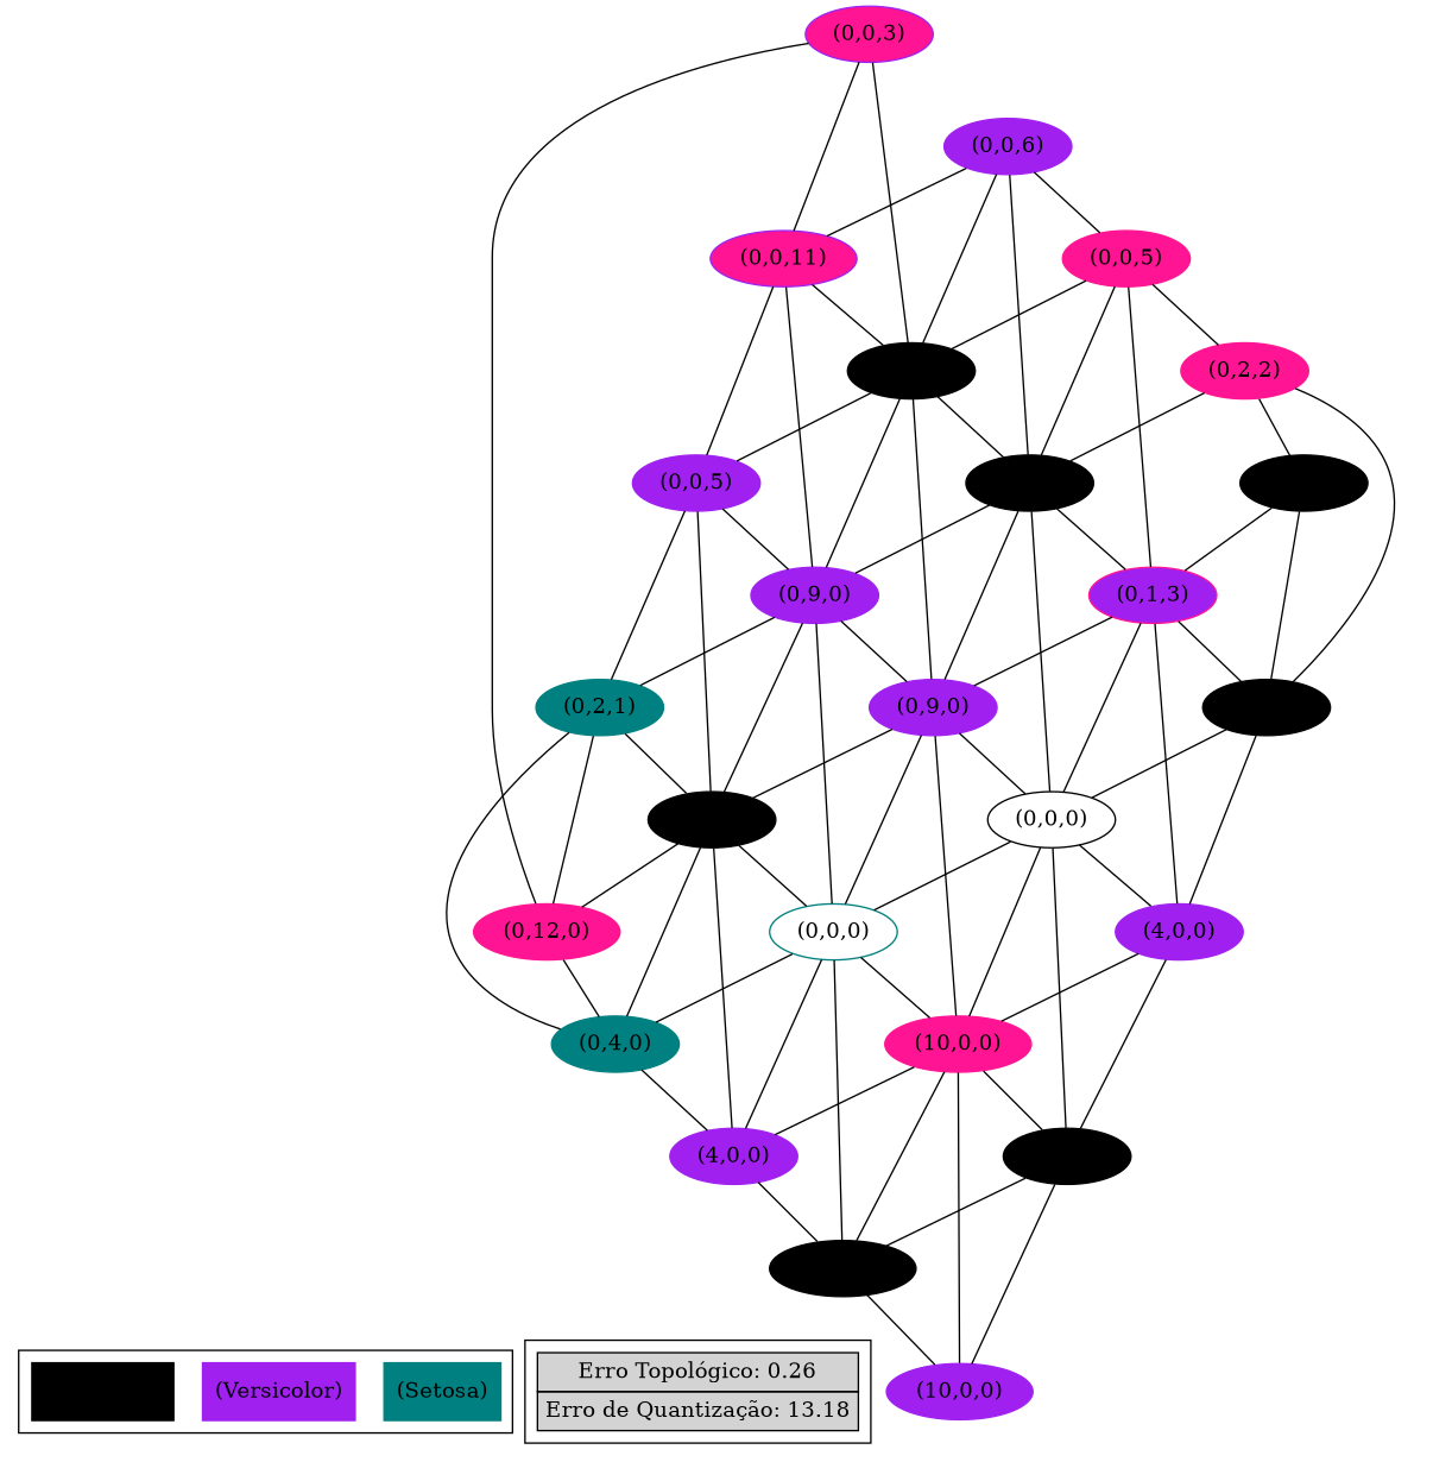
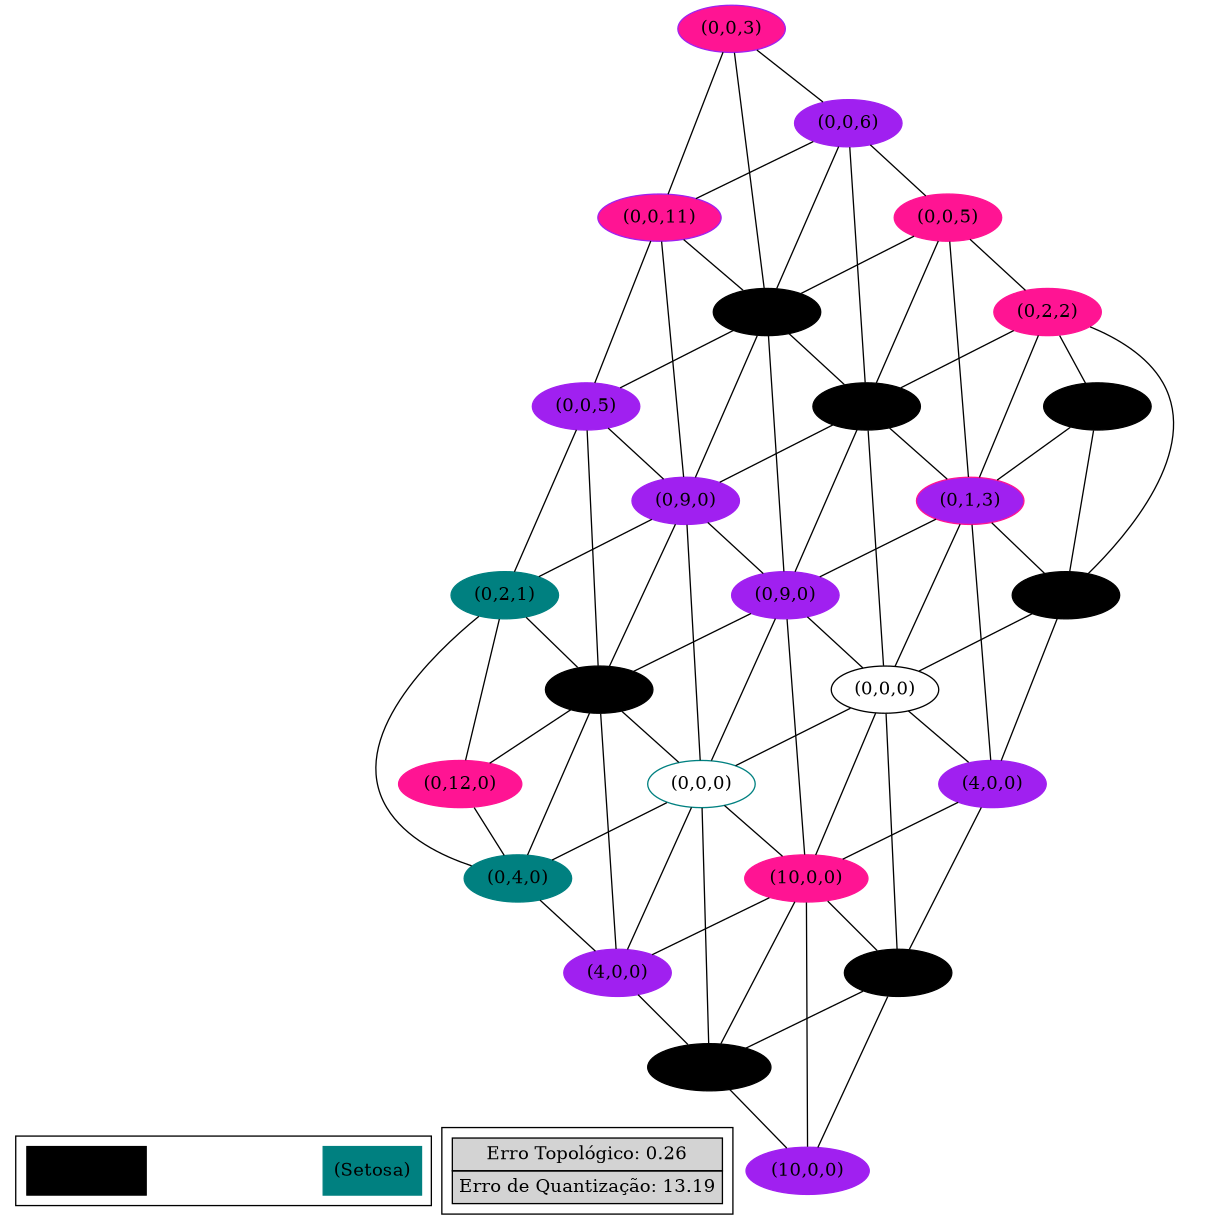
  graph {
    rankdir=BT
    node [color=purple fontcolor=black style=filled]
    n1 [color=teal label="(Setosa)" shape=record]
-   n2 [label="(Versicolor)" shape=record]
    n3 [color=black label="(Virginica)" shape=record]
-   n4 [label=<	 	<TABLE ALIGN="LEFT" BORDER="0" CELLBORDER="1" CELLSPACING="0" CELLPADDING="4"> 	<TR>	 	<TD>Erro Topológico: 0.26</TD> 	</TR> 	<TR> 	<TD>Erro de Quantização: 13.18</TD> 	</TR> 	</TABLE> 	> margin=0 shape=none color=""]
+   n4 [label=<	 	<TABLE ALIGN="LEFT" BORDER="0" CELLBORDER="1" CELLSPACING="0" CELLPADDING="4"> 	<TR>	 	<TD>Erro Topológico: 0.26</TD> 	</TR> 	<TR> 	<TD>Erro de Quantização: 13.19</TD> 	</TR> 	</TABLE> 	> margin=0 shape=none color=""]
    n5 [label="(10,0,0)"]
    n6 [color=black label="(13,0,0)"]
    n7 [color=black label="(9,0,0)"]
    n8 [color=deeppink label="(10,0,0)"]
    n9 [label="(4,0,0)"]
    n10 [color=teal fillcolor="0 0 100 " label="(0,0,0)"]
    n11 [label="(4,0,0)"]
    n12 [color=black fillcolor="0 0 100 " label="(0,0,0)"]
    n13 [label="(0,9,0)"]
    n14 [color=teal label="(0,4,0)"]
    n15 [color=black label="(0,1,1)"]
    n16 [label="(0,9,0)"]
    n17 [color=deeppink label="(0,12,0)"]
    n18 [color=teal label="(0,2,1)"]
    n19 [label="(0,0,5)"]
    n20 [color=black label="(0,3,0)"]
    n21 [color=deeppink fillcolor=purple label="(0,1,3)"]
    n22 [color=black label="(0,0,5)"]
    n23 [color=black label="(0,0,8)"]
    n24 [fillcolor=deeppink label="(0,0,11)"]
    n25 [color=black label="(0,7,0)"]
    n26 [color=deeppink label="(0,2,2)"]
    n27 [color=deeppink label="(0,0,5)"]
    n28 [label="(0,0,6)"]
    n29 [fillcolor=deeppink label="(0,0,3)"]
    subgraph cluster_1 {
      n1
-     n2
      n3
    }
    subgraph cluster_2 {
      subgraph sub_3 {
        rank=sink
        n4
      }
    }
    n5 -- n6
    n5 -- n7
    n5 -- n8
    n6 -- n7
    n6 -- n8
    n6 -- n9
    n6 -- n10
    n7 -- n8
    n7 -- n11
    n7 -- n12
    n8 -- n10
    n8 -- n11
    n8 -- n12
    n8 -- n13
    n9 -- n8
    n9 -- n10
    n9 -- n14
    n9 -- n15
    n10 -- n12
    n10 -- n13
    n10 -- n15
    n10 -- n16
    n11 -- n12
    n11 -- n20
    n11 -- n21
    n12 -- n13
    n12 -- n20
    n12 -- n21
    n12 -- n22
    n13 -- n16
    n13 -- n21
    n13 -- n22
    n13 -- n23
    n14 -- n10
    n14 -- n15
    n14 -- n17
    n14 -- n18
    n15 -- n13
    n15 -- n16
    n15 -- n18
    n15 -- n19
    n16 -- n19
    n16 -- n22
    n16 -- n23
    n16 -- n24
    n17 -- n15
    n17 -- n18
    n18 -- n16
    n18 -- n19
    n19 -- n23
    n19 -- n24
    n20 -- n21
    n20 -- n25
    n20 -- n26
    n21 -- n22
    n21 -- n25
+   n21 -- n26
    n21 -- n27
    n22 -- n23
    n22 -- n26
    n22 -- n27
    n22 -- n28
    n23 -- n24
    n23 -- n27
    n23 -- n28
    n23 -- n29
    n24 -- n28
    n24 -- n29
    n25 -- n26
    n26 -- n27
    n27 -- n28
-   n17 -- n29
+   n28 -- n29
  }
